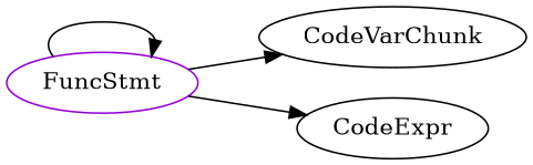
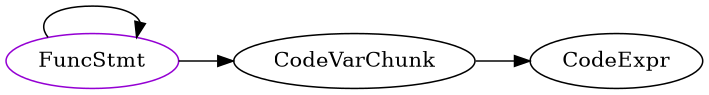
  digraph {
    rankdir=LR
    n1 [color=darkviolet label=FuncStmt shape=oval]
    CodeVarChunk
    CodeExpr
    n1 -> n1
    n1 -> CodeVarChunk
-   n1 -> CodeExpr
+   CodeVarChunk -> CodeExpr
  }
